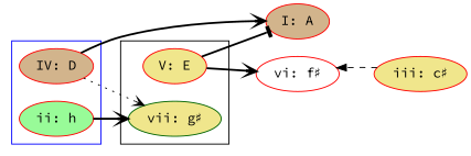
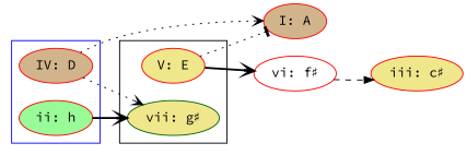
  digraph {
    compound=true
    fontname="Source Code Pro"
    forcelabels=true
    rankdir=LR
    node [color=red fillcolor=khaki fontname="Source Code Pro" style=filled]
    edge [arrowhead=vee fontname="Source Code Pro" style=bold]
    n1 [fillcolor=tan label="IV: D"]
    n2 [fillcolor=palegreen label="ii: h"]
    n3 [label="V: E"]
    n4 [color=darkgreen label="vii: g♯"]
    n5 [fillcolor=tan label="I: A"]
    n6 [fillcolor=white label="vi: f♯"]
    n7 [label="iii: c♯"]
    subgraph cluster_1 {
      color=blue
      n1
      n2
    }
    subgraph cluster_2 {
      n3
      n4
    }
    n1 -> n4 [style=dotted]
-   n1 -> n5
+   n1 -> n5 [style=dotted]
    n2 -> n4
-   n3 -> n5 [arrowhead=tee]
+   n3 -> n5 [arrowhead=tee style=dotted]
    n3 -> n6
-   n7 -> n6 [arrowhead=normal style=dashed]
+   n6 -> n7 [arrowhead=normal style=dashed]
  }
